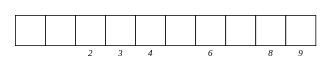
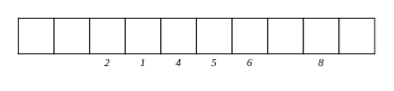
  <mxCell id="0" />
  <mxCell id="1" parent="0" />
  <mxCell id="2" value="" style="whiteSpace=wrap;html=1;aspect=fixed;" vertex="1" parent="1"><mxGeometry x="20" y="20" width="40" height="40" as="geometry" /></mxCell>
  <mxCell id="3" value="" style="whiteSpace=wrap;html=1;aspect=fixed;" vertex="1" parent="1"><mxGeometry x="60" y="20" width="40" height="40" as="geometry" /></mxCell>
  <mxCell id="4" value="" style="whiteSpace=wrap;html=1;aspect=fixed;" vertex="1" parent="1"><mxGeometry x="100" y="20" width="40" height="40" as="geometry" /></mxCell>
  <mxCell id="5" value="2" style="text;html=1;strokeColor=none;fillColor=none;align=center;verticalAlign=middle;whiteSpace=wrap;rounded=0;fontStyle=2;fontFamily=cm;" vertex="1" parent="1"><mxGeometry x="100" y="60" width="40" height="20" as="geometry" /></mxCell>
  <mxCell id="6" value="" style="whiteSpace=wrap;html=1;aspect=fixed;" vertex="1" parent="1"><mxGeometry x="140" y="20" width="40" height="40" as="geometry" /></mxCell>
- <mxCell id="7" value="3" style="text;html=1;strokeColor=none;fillColor=none;align=center;verticalAlign=middle;whiteSpace=wrap;rounded=0;fontStyle=2;fontFamily=cm;" vertex="1" parent="1"><mxGeometry x="140" y="60" width="40" height="20" as="geometry" /></mxCell>
+ <mxCell id="7" value="1" style="text;html=1;strokeColor=none;fillColor=none;align=center;verticalAlign=middle;whiteSpace=wrap;rounded=0;fontStyle=2;fontFamily=cm;" vertex="1" parent="1"><mxGeometry x="140" y="60" width="40" height="20" as="geometry" /></mxCell>
  <mxCell id="8" value="" style="whiteSpace=wrap;html=1;aspect=fixed;" vertex="1" parent="1"><mxGeometry x="180" y="20" width="40" height="40" as="geometry" /></mxCell>
  <mxCell id="9" value="4" style="text;html=1;strokeColor=none;fillColor=none;align=center;verticalAlign=middle;whiteSpace=wrap;rounded=0;fontStyle=2;fontFamily=cm;" vertex="1" parent="1"><mxGeometry x="180" y="60" width="40" height="20" as="geometry" /></mxCell>
  <mxCell id="10" value="" style="whiteSpace=wrap;html=1;aspect=fixed;" vertex="1" parent="1"><mxGeometry x="220" y="20" width="40" height="40" as="geometry" /></mxCell>
+ <mxCell id="11" value="5" style="text;html=1;strokeColor=none;fillColor=none;align=center;verticalAlign=middle;whiteSpace=wrap;rounded=0;fontStyle=2;fontFamily=cm;" vertex="1" parent="1"><mxGeometry x="220" y="60" width="40" height="20" as="geometry" /></mxCell>
  <mxCell id="12" value="" style="whiteSpace=wrap;html=1;aspect=fixed;" vertex="1" parent="1"><mxGeometry x="260" y="20" width="40" height="40" as="geometry" /></mxCell>
  <mxCell id="13" value="6" style="text;html=1;strokeColor=none;fillColor=none;align=center;verticalAlign=middle;whiteSpace=wrap;rounded=0;fontStyle=2;fontFamily=cm;" vertex="1" parent="1"><mxGeometry x="260" y="60" width="40" height="20" as="geometry" /></mxCell>
  <mxCell id="14" value="" style="whiteSpace=wrap;html=1;aspect=fixed;" vertex="1" parent="1"><mxGeometry x="300" y="20" width="40" height="40" as="geometry" /></mxCell>
  <mxCell id="15" value="" style="whiteSpace=wrap;html=1;aspect=fixed;" vertex="1" parent="1"><mxGeometry x="340" y="20" width="40" height="40" as="geometry" /></mxCell>
  <mxCell id="16" value="8" style="text;html=1;strokeColor=none;fillColor=none;align=center;verticalAlign=middle;whiteSpace=wrap;rounded=0;fontStyle=2;fontFamily=cm;" vertex="1" parent="1"><mxGeometry x="340" y="60" width="40" height="20" as="geometry" /></mxCell>
  <mxCell id="17" value="" style="whiteSpace=wrap;html=1;aspect=fixed;" vertex="1" parent="1"><mxGeometry x="380" y="20" width="40" height="40" as="geometry" /></mxCell>
- <mxCell id="18" value="9" style="text;html=1;strokeColor=none;fillColor=none;align=center;verticalAlign=middle;whiteSpace=wrap;rounded=0;fontStyle=2;fontFamily=cm;" vertex="1" parent="1"><mxGeometry x="380" y="60" width="40" height="20" as="geometry" /></mxCell>
